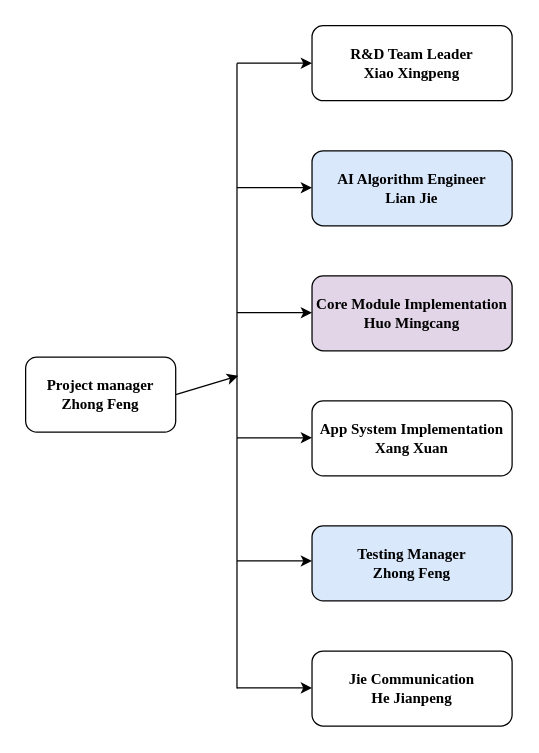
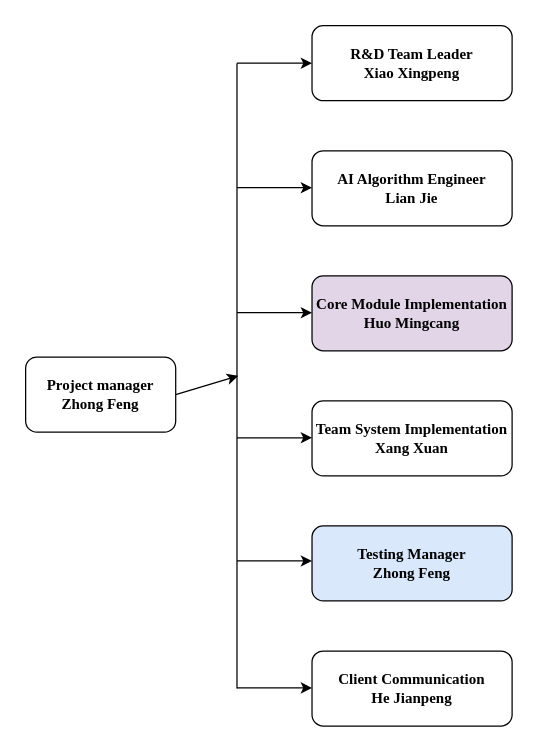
  <mxCell id="0" />
  <mxCell id="1" parent="0" />
  <mxCell id="2" value="Project manager&lt;br&gt;Zhong Feng" style="rounded=1;whiteSpace=wrap;html=1;fontFamily=Times New Roman;fontStyle=1" vertex="1" parent="1"><mxGeometry x="20" y="285" width="120" height="60" as="geometry" /></mxCell>
  <mxCell id="3" value="R&amp;amp;D Team Leader&lt;br&gt;Xiao Xingpeng" style="rounded=1;whiteSpace=wrap;html=1;fontFamily=Times New Roman;fontStyle=1" vertex="1" parent="1"><mxGeometry x="249" y="20" width="160" height="60" as="geometry" /></mxCell>
- <mxCell id="4" value="AI Algorithm Engineer&lt;br&gt;Lian Jie" style="rounded=1;whiteSpace=wrap;html=1;fontFamily=Times New Roman;fontStyle=1;fillColor=#dae8fc;" vertex="1" parent="1"><mxGeometry x="249" y="120" width="160" height="60" as="geometry" /></mxCell>
+ <mxCell id="4" value="AI Algorithm Engineer&lt;br&gt;Lian Jie" style="rounded=1;whiteSpace=wrap;html=1;fontFamily=Times New Roman;fontStyle=1" vertex="1" parent="1"><mxGeometry x="249" y="120" width="160" height="60" as="geometry" /></mxCell>
  <mxCell id="5" value="Core Module Implementation&lt;br&gt;Huo Mingcang&lt;br&gt;" style="rounded=1;whiteSpace=wrap;html=1;fontFamily=Times New Roman;fontStyle=1;fillColor=#e1d5e7;" vertex="1" parent="1"><mxGeometry x="249" y="220" width="160" height="60" as="geometry" /></mxCell>
- <mxCell id="6" value="App System Implementation&lt;br&gt;Xang Xuan" style="rounded=1;whiteSpace=wrap;html=1;fontFamily=Times New Roman;fontStyle=1" vertex="1" parent="1"><mxGeometry x="249" y="320" width="160" height="60" as="geometry" /></mxCell>
+ <mxCell id="6" value="Team System Implementation&lt;br&gt;Xang Xuan" style="rounded=1;whiteSpace=wrap;html=1;fontFamily=Times New Roman;fontStyle=1" vertex="1" parent="1"><mxGeometry x="249" y="320" width="160" height="60" as="geometry" /></mxCell>
  <mxCell id="7" value="Testing Manager&lt;br&gt;Zhong Feng" style="rounded=1;whiteSpace=wrap;html=1;fontFamily=Times New Roman;fontStyle=1;fillColor=#dae8fc;" vertex="1" parent="1"><mxGeometry x="249" y="420" width="160" height="60" as="geometry" /></mxCell>
- <mxCell id="8" value="Jie Communication&lt;br&gt;He Jianpeng" style="rounded=1;whiteSpace=wrap;html=1;fontFamily=Times New Roman;fontStyle=1" vertex="1" parent="1"><mxGeometry x="249" y="520" width="160" height="60" as="geometry" /></mxCell>
+ <mxCell id="8" value="Client Communication&lt;br&gt;He Jianpeng" style="rounded=1;whiteSpace=wrap;html=1;fontFamily=Times New Roman;fontStyle=1" vertex="1" parent="1"><mxGeometry x="249" y="520" width="160" height="60" as="geometry" /></mxCell>
  <mxCell id="9" value="" style="endArrow=classic;html=1;exitX=1;exitY=0.5;exitDx=0;exitDy=0;fontFamily=Times New Roman;fontStyle=1" edge="1" parent="1" source="2"><mxGeometry width="50" height="50" relative="1" as="geometry"><mxPoint x="150" y="340" as="sourcePoint" /><mxPoint x="190" y="300" as="targetPoint" /></mxGeometry></mxCell>
  <mxCell id="10" value="" style="endArrow=none;html=1;fontFamily=Times New Roman;fontStyle=1" edge="1" parent="1"><mxGeometry width="50" height="50" relative="1" as="geometry"><mxPoint x="189" y="550" as="sourcePoint" /><mxPoint x="189" y="50" as="targetPoint" /></mxGeometry></mxCell>
  <mxCell id="11" value="" style="endArrow=classic;html=1;fontFamily=Times New Roman;fontStyle=1" edge="1" parent="1"><mxGeometry width="50" height="50" relative="1" as="geometry"><mxPoint x="189" y="50" as="sourcePoint" /><mxPoint x="249" y="50" as="targetPoint" /></mxGeometry></mxCell>
  <mxCell id="12" value="" style="endArrow=classic;html=1;fontFamily=Times New Roman;fontStyle=1" edge="1" parent="1"><mxGeometry width="50" height="50" relative="1" as="geometry"><mxPoint x="189" y="149.5" as="sourcePoint" /><mxPoint x="249" y="149.5" as="targetPoint" /></mxGeometry></mxCell>
  <mxCell id="13" value="" style="endArrow=classic;html=1;fontFamily=Times New Roman;fontStyle=1" edge="1" parent="1"><mxGeometry width="50" height="50" relative="1" as="geometry"><mxPoint x="189" y="249.5" as="sourcePoint" /><mxPoint x="249" y="249.5" as="targetPoint" /></mxGeometry></mxCell>
  <mxCell id="14" value="" style="endArrow=classic;html=1;fontFamily=Times New Roman;fontStyle=1" edge="1" parent="1"><mxGeometry width="50" height="50" relative="1" as="geometry"><mxPoint x="189" y="349.5" as="sourcePoint" /><mxPoint x="249" y="349.5" as="targetPoint" /></mxGeometry></mxCell>
  <mxCell id="15" value="" style="endArrow=classic;html=1;fontFamily=Times New Roman;fontStyle=1" edge="1" parent="1"><mxGeometry width="50" height="50" relative="1" as="geometry"><mxPoint x="189" y="448" as="sourcePoint" /><mxPoint x="249" y="448" as="targetPoint" /></mxGeometry></mxCell>
  <mxCell id="16" value="" style="endArrow=classic;html=1;fontFamily=Times New Roman;fontStyle=1" edge="1" parent="1"><mxGeometry width="50" height="50" relative="1" as="geometry"><mxPoint x="189" y="549.5" as="sourcePoint" /><mxPoint x="249" y="549.5" as="targetPoint" /></mxGeometry></mxCell>
